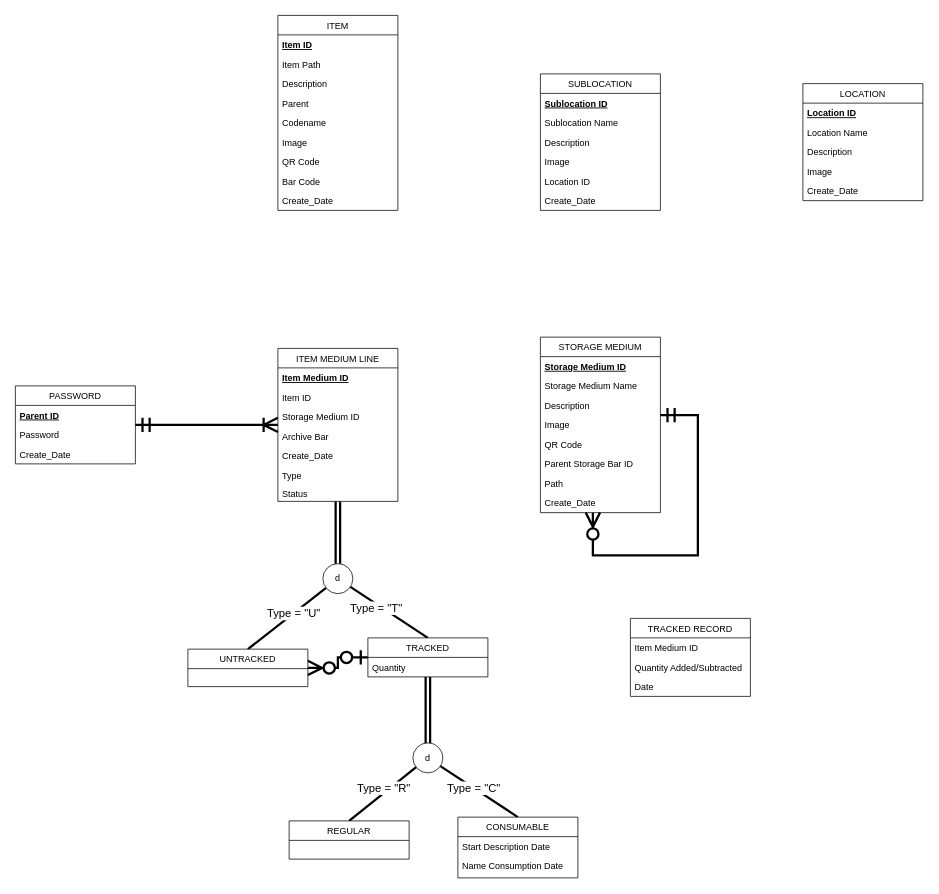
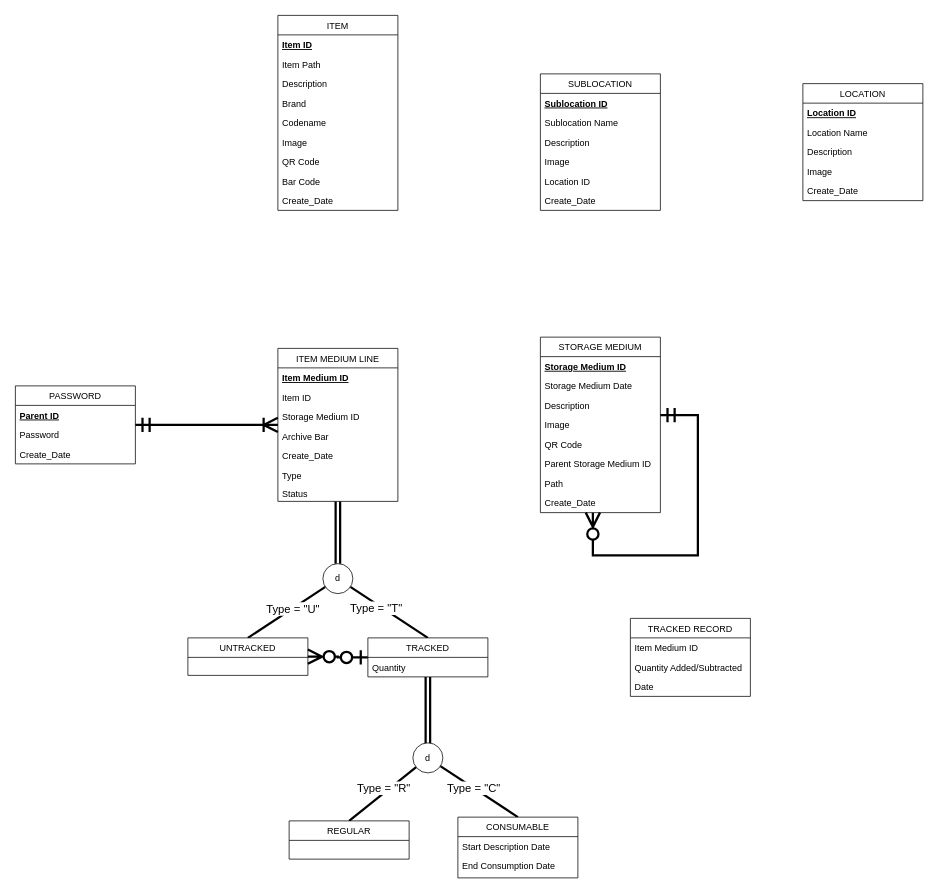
  <mxCell id="0" />
  <mxCell id="1" parent="0" />
  <mxCell id="2" value="ITEM" style="swimlane;fontStyle=0;align=center;verticalAlign=top;childLayout=stackLayout;horizontal=1;startSize=26;horizontalStack=0;resizeParent=1;resizeLast=0;collapsible=1;marginBottom=0;rounded=0;shadow=0;strokeWidth=1;" parent="1" vertex="1"><mxGeometry x="370" y="20" width="160" height="260" as="geometry"><mxRectangle x="550" y="140" width="160" height="26" as="alternateBounds" /></mxGeometry></mxCell>
  <mxCell id="3" value="Item ID" style="text;align=left;verticalAlign=top;spacingLeft=4;spacingRight=4;overflow=hidden;rotatable=0;points=[[0,0.5],[1,0.5]];portConstraint=eastwest;fontStyle=5" parent="2" vertex="1"><mxGeometry y="26" width="160" height="26" as="geometry" /></mxCell>
  <mxCell id="4" value="Item Path" style="text;align=left;verticalAlign=top;spacingLeft=4;spacingRight=4;overflow=hidden;rotatable=0;points=[[0,0.5],[1,0.5]];portConstraint=eastwest;rounded=0;shadow=0;html=0;" parent="2" vertex="1"><mxGeometry y="52" width="160" height="26" as="geometry" /></mxCell>
  <mxCell id="5" value="Description" style="text;align=left;verticalAlign=top;spacingLeft=4;spacingRight=4;overflow=hidden;rotatable=0;points=[[0,0.5],[1,0.5]];portConstraint=eastwest;rounded=0;shadow=0;html=0;" parent="2" vertex="1"><mxGeometry y="78" width="160" height="26" as="geometry" /></mxCell>
- <mxCell id="6" value="Parent" style="text;align=left;verticalAlign=top;spacingLeft=4;spacingRight=4;overflow=hidden;rotatable=0;points=[[0,0.5],[1,0.5]];portConstraint=eastwest;rounded=0;shadow=0;html=0;" parent="2" vertex="1"><mxGeometry y="104" width="160" height="26" as="geometry" /></mxCell>
+ <mxCell id="6" value="Brand" style="text;align=left;verticalAlign=top;spacingLeft=4;spacingRight=4;overflow=hidden;rotatable=0;points=[[0,0.5],[1,0.5]];portConstraint=eastwest;rounded=0;shadow=0;html=0;" parent="2" vertex="1"><mxGeometry y="104" width="160" height="26" as="geometry" /></mxCell>
  <mxCell id="7" value="Codename" style="text;align=left;verticalAlign=top;spacingLeft=4;spacingRight=4;overflow=hidden;rotatable=0;points=[[0,0.5],[1,0.5]];portConstraint=eastwest;rounded=0;shadow=0;html=0;" parent="2" vertex="1"><mxGeometry y="130" width="160" height="26" as="geometry" /></mxCell>
  <mxCell id="8" value="Image" style="text;align=left;verticalAlign=top;spacingLeft=4;spacingRight=4;overflow=hidden;rotatable=0;points=[[0,0.5],[1,0.5]];portConstraint=eastwest;rounded=0;shadow=0;html=0;" parent="2" vertex="1"><mxGeometry y="156" width="160" height="26" as="geometry" /></mxCell>
  <mxCell id="9" value="QR Code" style="text;align=left;verticalAlign=top;spacingLeft=4;spacingRight=4;overflow=hidden;rotatable=0;points=[[0,0.5],[1,0.5]];portConstraint=eastwest;rounded=0;shadow=0;html=0;" parent="2" vertex="1"><mxGeometry y="182" width="160" height="26" as="geometry" /></mxCell>
  <mxCell id="10" value="Bar Code" style="text;align=left;verticalAlign=top;spacingLeft=4;spacingRight=4;overflow=hidden;rotatable=0;points=[[0,0.5],[1,0.5]];portConstraint=eastwest;rounded=0;shadow=0;html=0;" parent="2" vertex="1"><mxGeometry y="208" width="160" height="26" as="geometry" /></mxCell>
  <mxCell id="11" value="Create_Date" style="text;align=left;verticalAlign=top;spacingLeft=4;spacingRight=4;overflow=hidden;rotatable=0;points=[[0,0.5],[1,0.5]];portConstraint=eastwest;rounded=0;shadow=0;html=0;" parent="2" vertex="1"><mxGeometry y="234" width="160" height="26" as="geometry" /></mxCell>
  <mxCell id="12" value="LOCATION" style="swimlane;fontStyle=0;align=center;verticalAlign=top;childLayout=stackLayout;horizontal=1;startSize=26;horizontalStack=0;resizeParent=1;resizeLast=0;collapsible=1;marginBottom=0;rounded=0;shadow=0;strokeWidth=1;" parent="1" vertex="1"><mxGeometry x="1070" y="111" width="160" height="156" as="geometry"><mxRectangle x="550" y="140" width="160" height="26" as="alternateBounds" /></mxGeometry></mxCell>
  <mxCell id="13" value="Location ID" style="text;align=left;verticalAlign=top;spacingLeft=4;spacingRight=4;overflow=hidden;rotatable=0;points=[[0,0.5],[1,0.5]];portConstraint=eastwest;fontStyle=5" parent="12" vertex="1"><mxGeometry y="26" width="160" height="26" as="geometry" /></mxCell>
  <mxCell id="14" value="Location Name" style="text;align=left;verticalAlign=top;spacingLeft=4;spacingRight=4;overflow=hidden;rotatable=0;points=[[0,0.5],[1,0.5]];portConstraint=eastwest;rounded=0;shadow=0;html=0;" parent="12" vertex="1"><mxGeometry y="52" width="160" height="26" as="geometry" /></mxCell>
  <mxCell id="15" value="Description" style="text;align=left;verticalAlign=top;spacingLeft=4;spacingRight=4;overflow=hidden;rotatable=0;points=[[0,0.5],[1,0.5]];portConstraint=eastwest;rounded=0;shadow=0;html=0;" parent="12" vertex="1"><mxGeometry y="78" width="160" height="26" as="geometry" /></mxCell>
  <mxCell id="16" value="Image" style="text;align=left;verticalAlign=top;spacingLeft=4;spacingRight=4;overflow=hidden;rotatable=0;points=[[0,0.5],[1,0.5]];portConstraint=eastwest;rounded=0;shadow=0;html=0;" parent="12" vertex="1"><mxGeometry y="104" width="160" height="26" as="geometry" /></mxCell>
  <mxCell id="17" value="Create_Date" style="text;align=left;verticalAlign=top;spacingLeft=4;spacingRight=4;overflow=hidden;rotatable=0;points=[[0,0.5],[1,0.5]];portConstraint=eastwest;rounded=0;shadow=0;html=0;" parent="12" vertex="1"><mxGeometry y="130" width="160" height="26" as="geometry" /></mxCell>
  <mxCell id="18" value="SUBLOCATION" style="swimlane;fontStyle=0;align=center;verticalAlign=top;childLayout=stackLayout;horizontal=1;startSize=26;horizontalStack=0;resizeParent=1;resizeLast=0;collapsible=1;marginBottom=0;rounded=0;shadow=0;strokeWidth=1;" parent="1" vertex="1"><mxGeometry x="720" y="98" width="160" height="182" as="geometry"><mxRectangle x="550" y="140" width="160" height="26" as="alternateBounds" /></mxGeometry></mxCell>
  <mxCell id="19" value="Sublocation ID" style="text;align=left;verticalAlign=top;spacingLeft=4;spacingRight=4;overflow=hidden;rotatable=0;points=[[0,0.5],[1,0.5]];portConstraint=eastwest;fontStyle=5" parent="18" vertex="1"><mxGeometry y="26" width="160" height="26" as="geometry" /></mxCell>
  <mxCell id="20" value="Sublocation Name" style="text;align=left;verticalAlign=top;spacingLeft=4;spacingRight=4;overflow=hidden;rotatable=0;points=[[0,0.5],[1,0.5]];portConstraint=eastwest;rounded=0;shadow=0;html=0;" parent="18" vertex="1"><mxGeometry y="52" width="160" height="26" as="geometry" /></mxCell>
  <mxCell id="21" value="Description" style="text;align=left;verticalAlign=top;spacingLeft=4;spacingRight=4;overflow=hidden;rotatable=0;points=[[0,0.5],[1,0.5]];portConstraint=eastwest;rounded=0;shadow=0;html=0;" parent="18" vertex="1"><mxGeometry y="78" width="160" height="26" as="geometry" /></mxCell>
  <mxCell id="22" value="Image" style="text;align=left;verticalAlign=top;spacingLeft=4;spacingRight=4;overflow=hidden;rotatable=0;points=[[0,0.5],[1,0.5]];portConstraint=eastwest;rounded=0;shadow=0;html=0;" parent="18" vertex="1"><mxGeometry y="104" width="160" height="26" as="geometry" /></mxCell>
  <mxCell id="23" value="Location ID" style="text;align=left;verticalAlign=top;spacingLeft=4;spacingRight=4;overflow=hidden;rotatable=0;points=[[0,0.5],[1,0.5]];portConstraint=eastwest;rounded=0;shadow=0;html=0;" parent="18" vertex="1"><mxGeometry y="130" width="160" height="26" as="geometry" /></mxCell>
  <mxCell id="24" value="Create_Date" style="text;align=left;verticalAlign=top;spacingLeft=4;spacingRight=4;overflow=hidden;rotatable=0;points=[[0,0.5],[1,0.5]];portConstraint=eastwest;rounded=0;shadow=0;html=0;" parent="18" vertex="1"><mxGeometry y="156" width="160" height="26" as="geometry" /></mxCell>
  <mxCell id="25" value="STORAGE MEDIUM" style="swimlane;fontStyle=0;align=center;verticalAlign=top;childLayout=stackLayout;horizontal=1;startSize=26;horizontalStack=0;resizeParent=1;resizeLast=0;collapsible=1;marginBottom=0;rounded=0;shadow=0;strokeWidth=1;" parent="1" vertex="1"><mxGeometry x="720" y="449" width="160" height="234" as="geometry"><mxRectangle x="550" y="140" width="160" height="26" as="alternateBounds" /></mxGeometry></mxCell>
  <mxCell id="26" value="Storage Medium ID" style="text;align=left;verticalAlign=top;spacingLeft=4;spacingRight=4;overflow=hidden;rotatable=0;points=[[0,0.5],[1,0.5]];portConstraint=eastwest;fontStyle=5" parent="25" vertex="1"><mxGeometry y="26" width="160" height="26" as="geometry" /></mxCell>
- <mxCell id="27" value="Storage Medium Name" style="text;align=left;verticalAlign=top;spacingLeft=4;spacingRight=4;overflow=hidden;rotatable=0;points=[[0,0.5],[1,0.5]];portConstraint=eastwest;rounded=0;shadow=0;html=0;" parent="25" vertex="1"><mxGeometry y="52" width="160" height="26" as="geometry" /></mxCell>
+ <mxCell id="27" value="Storage Medium Date" style="text;align=left;verticalAlign=top;spacingLeft=4;spacingRight=4;overflow=hidden;rotatable=0;points=[[0,0.5],[1,0.5]];portConstraint=eastwest;rounded=0;shadow=0;html=0;" parent="25" vertex="1"><mxGeometry y="52" width="160" height="26" as="geometry" /></mxCell>
  <mxCell id="28" value="Description" style="text;align=left;verticalAlign=top;spacingLeft=4;spacingRight=4;overflow=hidden;rotatable=0;points=[[0,0.5],[1,0.5]];portConstraint=eastwest;rounded=0;shadow=0;html=0;" parent="25" vertex="1"><mxGeometry y="78" width="160" height="26" as="geometry" /></mxCell>
  <mxCell id="29" value="Image" style="text;align=left;verticalAlign=top;spacingLeft=4;spacingRight=4;overflow=hidden;rotatable=0;points=[[0,0.5],[1,0.5]];portConstraint=eastwest;rounded=0;shadow=0;html=0;" parent="25" vertex="1"><mxGeometry y="104" width="160" height="26" as="geometry" /></mxCell>
  <mxCell id="30" value="QR Code" style="text;align=left;verticalAlign=top;spacingLeft=4;spacingRight=4;overflow=hidden;rotatable=0;points=[[0,0.5],[1,0.5]];portConstraint=eastwest;rounded=0;shadow=0;html=0;" parent="25" vertex="1"><mxGeometry y="130" width="160" height="26" as="geometry" /></mxCell>
- <mxCell id="31" value="Parent Storage Bar ID" style="text;align=left;verticalAlign=top;spacingLeft=4;spacingRight=4;overflow=hidden;rotatable=0;points=[[0,0.5],[1,0.5]];portConstraint=eastwest;rounded=0;shadow=0;html=0;" parent="25" vertex="1"><mxGeometry y="156" width="160" height="26" as="geometry" /></mxCell>
+ <mxCell id="31" value="Parent Storage Medium ID" style="text;align=left;verticalAlign=top;spacingLeft=4;spacingRight=4;overflow=hidden;rotatable=0;points=[[0,0.5],[1,0.5]];portConstraint=eastwest;rounded=0;shadow=0;html=0;" parent="25" vertex="1"><mxGeometry y="156" width="160" height="26" as="geometry" /></mxCell>
  <mxCell id="32" value="Path" style="text;align=left;verticalAlign=top;spacingLeft=4;spacingRight=4;overflow=hidden;rotatable=0;points=[[0,0.5],[1,0.5]];portConstraint=eastwest;rounded=0;shadow=0;html=0;" parent="25" vertex="1"><mxGeometry y="182" width="160" height="26" as="geometry" /></mxCell>
  <mxCell id="33" value="Create_Date" style="text;align=left;verticalAlign=top;spacingLeft=4;spacingRight=4;overflow=hidden;rotatable=0;points=[[0,0.5],[1,0.5]];portConstraint=eastwest;rounded=0;shadow=0;html=0;" parent="25" vertex="1"><mxGeometry y="208" width="160" height="26" as="geometry" /></mxCell>
  <mxCell id="34" value="PASSWORD" style="swimlane;fontStyle=0;align=center;verticalAlign=top;childLayout=stackLayout;horizontal=1;startSize=26;horizontalStack=0;resizeParent=1;resizeLast=0;collapsible=1;marginBottom=0;rounded=0;shadow=0;strokeWidth=1;" parent="1" vertex="1"><mxGeometry x="20" y="514" width="160" height="104" as="geometry"><mxRectangle x="550" y="140" width="160" height="26" as="alternateBounds" /></mxGeometry></mxCell>
  <mxCell id="35" value="Parent ID" style="text;align=left;verticalAlign=top;spacingLeft=4;spacingRight=4;overflow=hidden;rotatable=0;points=[[0,0.5],[1,0.5]];portConstraint=eastwest;fontStyle=5" parent="34" vertex="1"><mxGeometry y="26" width="160" height="26" as="geometry" /></mxCell>
  <mxCell id="36" value="Password" style="text;align=left;verticalAlign=top;spacingLeft=4;spacingRight=4;overflow=hidden;rotatable=0;points=[[0,0.5],[1,0.5]];portConstraint=eastwest;rounded=0;shadow=0;html=0;" parent="34" vertex="1"><mxGeometry y="52" width="160" height="26" as="geometry" /></mxCell>
  <mxCell id="37" value="Create_Date" style="text;align=left;verticalAlign=top;spacingLeft=4;spacingRight=4;overflow=hidden;rotatable=0;points=[[0,0.5],[1,0.5]];portConstraint=eastwest;rounded=0;shadow=0;html=0;" parent="34" vertex="1"><mxGeometry y="78" width="160" height="26" as="geometry" /></mxCell>
  <mxCell id="38" value="ITEM MEDIUM LINE" style="swimlane;fontStyle=0;align=center;verticalAlign=top;childLayout=stackLayout;horizontal=1;startSize=26;horizontalStack=0;resizeParent=1;resizeLast=0;collapsible=1;marginBottom=0;rounded=0;shadow=0;strokeWidth=1;" parent="1" vertex="1"><mxGeometry x="370" y="464" width="160" height="204" as="geometry"><mxRectangle x="550" y="140" width="160" height="26" as="alternateBounds" /></mxGeometry></mxCell>
  <mxCell id="39" value="Item Medium ID" style="text;align=left;verticalAlign=top;spacingLeft=4;spacingRight=4;overflow=hidden;rotatable=0;points=[[0,0.5],[1,0.5]];portConstraint=eastwest;rounded=0;shadow=0;html=0;fontStyle=5" parent="38" vertex="1"><mxGeometry y="26" width="160" height="26" as="geometry" /></mxCell>
  <mxCell id="40" value="Item ID" style="text;align=left;verticalAlign=top;spacingLeft=4;spacingRight=4;overflow=hidden;rotatable=0;points=[[0,0.5],[1,0.5]];portConstraint=eastwest;fontStyle=0" parent="38" vertex="1"><mxGeometry y="52" width="160" height="26" as="geometry" /></mxCell>
  <mxCell id="41" value="Storage Medium ID" style="text;align=left;verticalAlign=top;spacingLeft=4;spacingRight=4;overflow=hidden;rotatable=0;points=[[0,0.5],[1,0.5]];portConstraint=eastwest;rounded=0;shadow=0;html=0;fontStyle=0" parent="38" vertex="1"><mxGeometry y="78" width="160" height="26" as="geometry" /></mxCell>
  <mxCell id="42" value="Archive Bar" style="text;align=left;verticalAlign=top;spacingLeft=4;spacingRight=4;overflow=hidden;rotatable=0;points=[[0,0.5],[1,0.5]];portConstraint=eastwest;rounded=0;shadow=0;html=0;fontStyle=0" parent="38" vertex="1"><mxGeometry y="104" width="160" height="26" as="geometry" /></mxCell>
  <mxCell id="43" value="Create_Date" style="text;align=left;verticalAlign=top;spacingLeft=4;spacingRight=4;overflow=hidden;rotatable=0;points=[[0,0.5],[1,0.5]];portConstraint=eastwest;rounded=0;shadow=0;html=0;fontStyle=0" parent="38" vertex="1"><mxGeometry y="130" width="160" height="26" as="geometry" /></mxCell>
  <mxCell id="44" value="Type" style="text;align=left;verticalAlign=top;spacingLeft=4;spacingRight=4;overflow=hidden;rotatable=0;points=[[0,0.5],[1,0.5]];portConstraint=eastwest;rounded=0;shadow=0;html=0;fontStyle=0" parent="38" vertex="1"><mxGeometry y="156" width="160" height="24" as="geometry" /></mxCell>
  <mxCell id="45" value="Status" style="text;align=left;verticalAlign=top;spacingLeft=4;spacingRight=4;overflow=hidden;rotatable=0;points=[[0,0.5],[1,0.5]];portConstraint=eastwest;rounded=0;shadow=0;html=0;fontStyle=0" vertex="1" parent="38"><mxGeometry y="180" width="160" height="24" as="geometry" /></mxCell>
  <mxCell id="46" style="edgeStyle=orthogonalEdgeStyle;rounded=0;orthogonalLoop=1;jettySize=auto;html=1;strokeWidth=3;endSize=15;startSize=15;startArrow=ERmandOne;startFill=0;endArrow=ERoneToMany;endFill=0;" parent="1" source="34" target="38" edge="1"><mxGeometry relative="1" as="geometry"><mxPoint x="370" y="552.41" as="sourcePoint" /><mxPoint x="190" y="552.41" as="targetPoint" /></mxGeometry></mxCell>
  <mxCell id="47" style="edgeStyle=orthogonalEdgeStyle;rounded=0;orthogonalLoop=1;jettySize=auto;html=1;strokeWidth=3;endSize=15;startSize=15;endArrow=ERmandOne;endFill=0;startArrow=ERzeroToMany;startFill=0;" parent="1" source="25" target="25" edge="1"><mxGeometry relative="1" as="geometry"><Array as="points"><mxPoint x="790" y="740" /><mxPoint x="930" y="740" /><mxPoint x="930" y="553" /></Array></mxGeometry></mxCell>
  <mxCell id="48" style="edgeStyle=none;rounded=0;orthogonalLoop=1;jettySize=auto;html=1;endArrow=none;endFill=0;strokeWidth=3;shape=link;" parent="1" source="38" edge="1"><mxGeometry relative="1" as="geometry"><mxPoint x="450" y="751" as="targetPoint" /><mxPoint x="520" y="698" as="sourcePoint" /><Array as="points"><mxPoint x="450" y="708" /></Array></mxGeometry></mxCell>
  <mxCell id="49" style="rounded=0;orthogonalLoop=1;jettySize=auto;html=1;strokeWidth=3;endSize=15;startSize=15;endArrow=none;endFill=0;entryX=0.5;entryY=0;entryDx=0;entryDy=0;" parent="1" source="52" target="53" edge="1"><mxGeometry relative="1" as="geometry"><mxPoint x="330" y="850" as="targetPoint" /></mxGeometry></mxCell>
  <mxCell id="50" value="&lt;font style=&quot;font-size: 15px;&quot;&gt;Type = &quot;U&quot;&lt;/font&gt;" style="edgeLabel;html=1;align=center;verticalAlign=middle;resizable=0;points=[];" parent="49" vertex="1" connectable="0"><mxGeometry x="-0.213" y="-1" relative="1" as="geometry"><mxPoint x="-2" y="2" as="offset" /></mxGeometry></mxCell>
  <mxCell id="51" style="rounded=0;orthogonalLoop=1;jettySize=auto;html=1;strokeWidth=3;endSize=15;startSize=15;endArrow=none;endFill=0;entryX=0.5;entryY=0;entryDx=0;entryDy=0;" parent="1" source="52" target="55" edge="1"><mxGeometry relative="1" as="geometry"><mxPoint x="570" y="850" as="targetPoint" /></mxGeometry></mxCell>
  <mxCell id="52" value="d" style="ellipse;whiteSpace=wrap;html=1;aspect=fixed;" parent="1" vertex="1"><mxGeometry x="430" y="751" width="40" height="40" as="geometry" /></mxCell>
- <mxCell id="53" value="UNTRACKED" style="swimlane;fontStyle=0;align=center;verticalAlign=top;childLayout=stackLayout;horizontal=1;startSize=26;horizontalStack=0;resizeParent=1;resizeLast=0;collapsible=1;marginBottom=0;rounded=0;shadow=0;strokeWidth=1;" parent="1" vertex="1"><mxGeometry x="250" y="865" width="160" height="50" as="geometry"><mxRectangle x="550" y="140" width="160" height="26" as="alternateBounds" /></mxGeometry></mxCell>
+ <mxCell id="53" value="UNTRACKED" style="swimlane;fontStyle=0;align=center;verticalAlign=top;childLayout=stackLayout;horizontal=1;startSize=26;horizontalStack=0;resizeParent=1;resizeLast=0;collapsible=1;marginBottom=0;rounded=0;shadow=0;strokeWidth=1;" parent="1" vertex="1"><mxGeometry x="250" y="850" width="160" height="50" as="geometry"><mxRectangle x="550" y="140" width="160" height="26" as="alternateBounds" /></mxGeometry></mxCell>
  <mxCell id="54" style="edgeStyle=orthogonalEdgeStyle;rounded=0;orthogonalLoop=1;jettySize=auto;html=1;strokeWidth=3;endSize=15;startSize=15;endArrow=ERzeroToMany;endFill=0;startArrow=ERzeroToOne;startFill=0;" parent="1" source="55" target="53" edge="1"><mxGeometry relative="1" as="geometry"><mxPoint x="850" y="876" as="targetPoint" /></mxGeometry></mxCell>
  <mxCell id="55" value="TRACKED" style="swimlane;fontStyle=0;align=center;verticalAlign=top;childLayout=stackLayout;horizontal=1;startSize=26;horizontalStack=0;resizeParent=1;resizeLast=0;collapsible=1;marginBottom=0;rounded=0;shadow=0;strokeWidth=1;" parent="1" vertex="1"><mxGeometry x="490" y="850" width="160" height="52" as="geometry"><mxRectangle x="550" y="140" width="160" height="26" as="alternateBounds" /></mxGeometry></mxCell>
  <mxCell id="56" value="Quantity" style="text;align=left;verticalAlign=top;spacingLeft=4;spacingRight=4;overflow=hidden;rotatable=0;points=[[0,0.5],[1,0.5]];portConstraint=eastwest;fontStyle=0" parent="55" vertex="1"><mxGeometry y="26" width="160" height="26" as="geometry" /></mxCell>
  <mxCell id="57" style="edgeStyle=none;rounded=0;orthogonalLoop=1;jettySize=auto;html=1;endArrow=none;endFill=0;strokeWidth=3;shape=link;" parent="1" source="55" target="60" edge="1"><mxGeometry relative="1" as="geometry"><mxPoint x="570" y="1010" as="targetPoint" /><mxPoint x="570" y="1059" as="sourcePoint" /><Array as="points" /></mxGeometry></mxCell>
  <mxCell id="58" style="rounded=0;orthogonalLoop=1;jettySize=auto;html=1;strokeWidth=3;endSize=15;startSize=15;endArrow=none;endFill=0;entryX=0.5;entryY=0;entryDx=0;entryDy=0;" parent="1" source="60" target="61" edge="1"><mxGeometry relative="1" as="geometry"><mxPoint x="450" y="1089" as="targetPoint" /></mxGeometry></mxCell>
  <mxCell id="59" style="rounded=0;orthogonalLoop=1;jettySize=auto;html=1;strokeWidth=3;endSize=15;startSize=15;endArrow=none;endFill=0;entryX=0.5;entryY=0;entryDx=0;entryDy=0;" parent="1" source="60" target="62" edge="1"><mxGeometry relative="1" as="geometry"><mxPoint x="690" y="1089" as="targetPoint" /></mxGeometry></mxCell>
  <mxCell id="60" value="d" style="ellipse;whiteSpace=wrap;html=1;aspect=fixed;" parent="1" vertex="1"><mxGeometry x="550" y="990" width="40" height="40" as="geometry" /></mxCell>
  <mxCell id="61" value="REGULAR" style="swimlane;fontStyle=0;align=center;verticalAlign=top;childLayout=stackLayout;horizontal=1;startSize=26;horizontalStack=0;resizeParent=1;resizeLast=0;collapsible=1;marginBottom=0;rounded=0;shadow=0;strokeWidth=1;" parent="1" vertex="1"><mxGeometry x="385" y="1094" width="160" height="51" as="geometry"><mxRectangle x="550" y="140" width="160" height="26" as="alternateBounds" /></mxGeometry></mxCell>
  <mxCell id="62" value="CONSUMABLE" style="swimlane;fontStyle=0;align=center;verticalAlign=top;childLayout=stackLayout;horizontal=1;startSize=26;horizontalStack=0;resizeParent=1;resizeLast=0;collapsible=1;marginBottom=0;rounded=0;shadow=0;strokeWidth=1;" parent="1" vertex="1"><mxGeometry x="610" y="1089" width="160" height="81" as="geometry"><mxRectangle x="550" y="140" width="160" height="26" as="alternateBounds" /></mxGeometry></mxCell>
  <mxCell id="63" value="Start Description Date" style="text;align=left;verticalAlign=top;spacingLeft=4;spacingRight=4;overflow=hidden;rotatable=0;points=[[0,0.5],[1,0.5]];portConstraint=eastwest;fontStyle=0" parent="62" vertex="1"><mxGeometry y="26" width="160" height="26" as="geometry" /></mxCell>
- <mxCell id="64" value="Name Consumption Date" style="text;align=left;verticalAlign=top;spacingLeft=4;spacingRight=4;overflow=hidden;rotatable=0;points=[[0,0.5],[1,0.5]];portConstraint=eastwest;rounded=0;shadow=0;html=0;fontStyle=0" parent="62" vertex="1"><mxGeometry y="52" width="160" height="26" as="geometry" /></mxCell>
+ <mxCell id="64" value="End Consumption Date" style="text;align=left;verticalAlign=top;spacingLeft=4;spacingRight=4;overflow=hidden;rotatable=0;points=[[0,0.5],[1,0.5]];portConstraint=eastwest;rounded=0;shadow=0;html=0;fontStyle=0" parent="62" vertex="1"><mxGeometry y="52" width="160" height="26" as="geometry" /></mxCell>
  <mxCell id="65" value="&lt;font style=&quot;font-size: 15px;&quot;&gt;Type = &quot;T&quot;&lt;/font&gt;" style="edgeLabel;html=1;align=center;verticalAlign=middle;resizable=0;points=[];" parent="1" vertex="1" connectable="0"><mxGeometry x="500" y="809.997" as="geometry" /></mxCell>
  <mxCell id="66" value="&lt;font style=&quot;font-size: 15px;&quot;&gt;Type = &quot;R&quot;&lt;/font&gt;" style="edgeLabel;html=1;align=center;verticalAlign=middle;resizable=0;points=[];" parent="1" vertex="1" connectable="0"><mxGeometry x="510" y="1049.997" as="geometry" /></mxCell>
  <mxCell id="67" value="&lt;font style=&quot;font-size: 15px;&quot;&gt;Type = &quot;C&quot;&lt;/font&gt;" style="edgeLabel;html=1;align=center;verticalAlign=middle;resizable=0;points=[];" parent="1" vertex="1" connectable="0"><mxGeometry x="630" y="1049.997" as="geometry" /></mxCell>
  <mxCell id="68" value="TRACKED RECORD" style="swimlane;fontStyle=0;align=center;verticalAlign=top;childLayout=stackLayout;horizontal=1;startSize=26;horizontalStack=0;resizeParent=1;resizeLast=0;collapsible=1;marginBottom=0;rounded=0;shadow=0;strokeWidth=1;" parent="1" vertex="1"><mxGeometry x="840" y="824" width="160" height="104" as="geometry"><mxRectangle x="550" y="140" width="160" height="26" as="alternateBounds" /></mxGeometry></mxCell>
  <mxCell id="69" value="Item Medium ID" style="text;align=left;verticalAlign=top;spacingLeft=4;spacingRight=4;overflow=hidden;rotatable=0;points=[[0,0.5],[1,0.5]];portConstraint=eastwest;fontStyle=0" parent="68" vertex="1"><mxGeometry y="26" width="160" height="26" as="geometry" /></mxCell>
  <mxCell id="70" value="Quantity Added/Subtracted" style="text;align=left;verticalAlign=top;spacingLeft=4;spacingRight=4;overflow=hidden;rotatable=0;points=[[0,0.5],[1,0.5]];portConstraint=eastwest;fontStyle=0" parent="68" vertex="1"><mxGeometry y="52" width="160" height="26" as="geometry" /></mxCell>
  <mxCell id="71" value="Date" style="text;align=left;verticalAlign=top;spacingLeft=4;spacingRight=4;overflow=hidden;rotatable=0;points=[[0,0.5],[1,0.5]];portConstraint=eastwest;fontStyle=0" parent="68" vertex="1"><mxGeometry y="78" width="160" height="26" as="geometry" /></mxCell>
